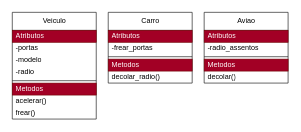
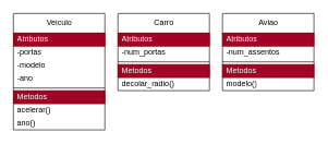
  <mxCell id="0" />
  <mxCell id="1" parent="0" />
  <mxCell id="2" value="Veiculo" style="swimlane;fontStyle=0;align=center;verticalAlign=top;childLayout=stackLayout;horizontal=1;startSize=30;horizontalStack=0;resizeParent=1;resizeParentMax=0;resizeLast=0;collapsible=0;marginBottom=0;html=1;" vertex="1" parent="1"><mxGeometry x="20" y="20" width="140" height="178" as="geometry" /></mxCell>
  <mxCell id="3" value="Atributos" style="text;html=1;strokeColor=#6F0000;fillColor=#a20025;align=left;verticalAlign=middle;spacingLeft=4;spacingRight=4;overflow=hidden;rotatable=0;points=[[0,0.5],[1,0.5]];portConstraint=eastwest;fontColor=#ffffff;" vertex="1" parent="2"><mxGeometry y="30" width="140" height="20" as="geometry" /></mxCell>
  <mxCell id="4" value="-portas" style="text;html=1;align=left;verticalAlign=middle;spacingLeft=4;spacingRight=4;overflow=hidden;rotatable=0;points=[[0,0.5],[1,0.5]];portConstraint=eastwest;" vertex="1" parent="2"><mxGeometry y="50" width="140" height="20" as="geometry" /></mxCell>
  <mxCell id="5" value="-modelo" style="text;html=1;align=left;verticalAlign=middle;spacingLeft=4;spacingRight=4;overflow=hidden;rotatable=0;points=[[0,0.5],[1,0.5]];portConstraint=eastwest;" vertex="1" parent="2"><mxGeometry y="70" width="140" height="20" as="geometry" /></mxCell>
- <mxCell id="6" value="-radio" style="text;html=1;align=left;verticalAlign=middle;spacingLeft=4;spacingRight=4;overflow=hidden;rotatable=0;points=[[0,0.5],[1,0.5]];portConstraint=eastwest;" vertex="1" parent="2"><mxGeometry y="90" width="140" height="20" as="geometry" /></mxCell>
+ <mxCell id="6" value="-ano" style="text;html=1;align=left;verticalAlign=middle;spacingLeft=4;spacingRight=4;overflow=hidden;rotatable=0;points=[[0,0.5],[1,0.5]];portConstraint=eastwest;" vertex="1" parent="2"><mxGeometry y="90" width="140" height="20" as="geometry" /></mxCell>
  <mxCell id="7" value="" style="line;strokeWidth=1;fillColor=none;align=left;verticalAlign=middle;spacingTop=-1;spacingLeft=3;spacingRight=3;rotatable=0;labelPosition=right;points=[];portConstraint=eastwest;" vertex="1" parent="2"><mxGeometry y="110" width="140" height="8" as="geometry" /></mxCell>
  <mxCell id="8" value="Metodos" style="text;html=1;strokeColor=#6F0000;fillColor=#a20025;align=left;verticalAlign=middle;spacingLeft=4;spacingRight=4;overflow=hidden;rotatable=0;points=[[0,0.5],[1,0.5]];portConstraint=eastwest;fontColor=#ffffff;" vertex="1" parent="2"><mxGeometry y="118" width="140" height="20" as="geometry" /></mxCell>
  <mxCell id="9" value="acelerar()" style="text;html=1;strokeColor=none;fillColor=none;align=left;verticalAlign=middle;spacingLeft=4;spacingRight=4;overflow=hidden;rotatable=0;points=[[0,0.5],[1,0.5]];portConstraint=eastwest;" vertex="1" parent="2"><mxGeometry y="138" width="140" height="20" as="geometry" /></mxCell>
- <mxCell id="10" value="frear()" style="text;html=1;strokeColor=none;fillColor=none;align=left;verticalAlign=middle;spacingLeft=4;spacingRight=4;overflow=hidden;rotatable=0;points=[[0,0.5],[1,0.5]];portConstraint=eastwest;" vertex="1" parent="2"><mxGeometry y="158" width="140" height="20" as="geometry" /></mxCell>
+ <mxCell id="10" value="ano()" style="text;html=1;strokeColor=none;fillColor=none;align=left;verticalAlign=middle;spacingLeft=4;spacingRight=4;overflow=hidden;rotatable=0;points=[[0,0.5],[1,0.5]];portConstraint=eastwest;" vertex="1" parent="2"><mxGeometry y="158" width="140" height="20" as="geometry" /></mxCell>
  <mxCell id="11" value="Carro" style="swimlane;fontStyle=0;align=center;verticalAlign=top;childLayout=stackLayout;horizontal=1;startSize=30;horizontalStack=0;resizeParent=1;resizeParentMax=0;resizeLast=0;collapsible=0;marginBottom=0;html=1;" vertex="1" parent="1"><mxGeometry x="180" y="20" width="140" height="118" as="geometry" /></mxCell>
  <mxCell id="12" value="Atributos" style="text;html=1;strokeColor=#6F0000;fillColor=#a20025;align=left;verticalAlign=middle;spacingLeft=4;spacingRight=4;overflow=hidden;rotatable=0;points=[[0,0.5],[1,0.5]];portConstraint=eastwest;fontColor=#ffffff;" vertex="1" parent="11"><mxGeometry y="30" width="140" height="20" as="geometry" /></mxCell>
- <mxCell id="13" value="-frear_portas" style="text;html=1;align=left;verticalAlign=middle;spacingLeft=4;spacingRight=4;overflow=hidden;rotatable=0;points=[[0,0.5],[1,0.5]];portConstraint=eastwest;" vertex="1" parent="11"><mxGeometry y="50" width="140" height="20" as="geometry" /></mxCell>
+ <mxCell id="13" value="-num_portas" style="text;html=1;align=left;verticalAlign=middle;spacingLeft=4;spacingRight=4;overflow=hidden;rotatable=0;points=[[0,0.5],[1,0.5]];portConstraint=eastwest;" vertex="1" parent="11"><mxGeometry y="50" width="140" height="20" as="geometry" /></mxCell>
  <mxCell id="14" value="" style="line;strokeWidth=1;fillColor=none;align=left;verticalAlign=middle;spacingTop=-1;spacingLeft=3;spacingRight=3;rotatable=0;labelPosition=right;points=[];portConstraint=eastwest;" vertex="1" parent="11"><mxGeometry y="70" width="140" height="8" as="geometry" /></mxCell>
  <mxCell id="15" value="Metodos" style="text;html=1;strokeColor=#6F0000;fillColor=#a20025;align=left;verticalAlign=middle;spacingLeft=4;spacingRight=4;overflow=hidden;rotatable=0;points=[[0,0.5],[1,0.5]];portConstraint=eastwest;fontColor=#ffffff;" vertex="1" parent="11"><mxGeometry y="78" width="140" height="20" as="geometry" /></mxCell>
  <mxCell id="16" value="decolar_radio()" style="text;html=1;strokeColor=none;fillColor=none;align=left;verticalAlign=middle;spacingLeft=4;spacingRight=4;overflow=hidden;rotatable=0;points=[[0,0.5],[1,0.5]];portConstraint=eastwest;" vertex="1" parent="11"><mxGeometry y="98" width="140" height="20" as="geometry" /></mxCell>
  <mxCell id="17" value="Aviao" style="swimlane;fontStyle=0;align=center;verticalAlign=top;childLayout=stackLayout;horizontal=1;startSize=30;horizontalStack=0;resizeParent=1;resizeParentMax=0;resizeLast=0;collapsible=0;marginBottom=0;html=1;" vertex="1" parent="1"><mxGeometry x="340" y="20" width="140" height="118" as="geometry" /></mxCell>
  <mxCell id="18" value="Atributos" style="text;html=1;strokeColor=#6F0000;fillColor=#a20025;align=left;verticalAlign=middle;spacingLeft=4;spacingRight=4;overflow=hidden;rotatable=0;points=[[0,0.5],[1,0.5]];portConstraint=eastwest;fontColor=#ffffff;" vertex="1" parent="17"><mxGeometry y="30" width="140" height="20" as="geometry" /></mxCell>
- <mxCell id="19" value="-radio_assentos" style="text;html=1;align=left;verticalAlign=middle;spacingLeft=4;spacingRight=4;overflow=hidden;rotatable=0;points=[[0,0.5],[1,0.5]];portConstraint=eastwest;" vertex="1" parent="17"><mxGeometry y="50" width="140" height="20" as="geometry" /></mxCell>
+ <mxCell id="19" value="-num_assentos" style="text;html=1;align=left;verticalAlign=middle;spacingLeft=4;spacingRight=4;overflow=hidden;rotatable=0;points=[[0,0.5],[1,0.5]];portConstraint=eastwest;" vertex="1" parent="17"><mxGeometry y="50" width="140" height="20" as="geometry" /></mxCell>
  <mxCell id="20" value="" style="line;strokeWidth=1;fillColor=none;align=left;verticalAlign=middle;spacingTop=-1;spacingLeft=3;spacingRight=3;rotatable=0;labelPosition=right;points=[];portConstraint=eastwest;" vertex="1" parent="17"><mxGeometry y="70" width="140" height="8" as="geometry" /></mxCell>
  <mxCell id="21" value="Metodos" style="text;html=1;strokeColor=#6F0000;fillColor=#a20025;align=left;verticalAlign=middle;spacingLeft=4;spacingRight=4;overflow=hidden;rotatable=0;points=[[0,0.5],[1,0.5]];portConstraint=eastwest;fontColor=#ffffff;" vertex="1" parent="17"><mxGeometry y="78" width="140" height="20" as="geometry" /></mxCell>
- <mxCell id="22" value="decolar()" style="text;html=1;strokeColor=none;fillColor=none;align=left;verticalAlign=middle;spacingLeft=4;spacingRight=4;overflow=hidden;rotatable=0;points=[[0,0.5],[1,0.5]];portConstraint=eastwest;" vertex="1" parent="17"><mxGeometry y="98" width="140" height="20" as="geometry" /></mxCell>
+ <mxCell id="22" value="modelo()" style="text;html=1;strokeColor=none;fillColor=none;align=left;verticalAlign=middle;spacingLeft=4;spacingRight=4;overflow=hidden;rotatable=0;points=[[0,0.5],[1,0.5]];portConstraint=eastwest;" vertex="1" parent="17"><mxGeometry y="98" width="140" height="20" as="geometry" /></mxCell>
